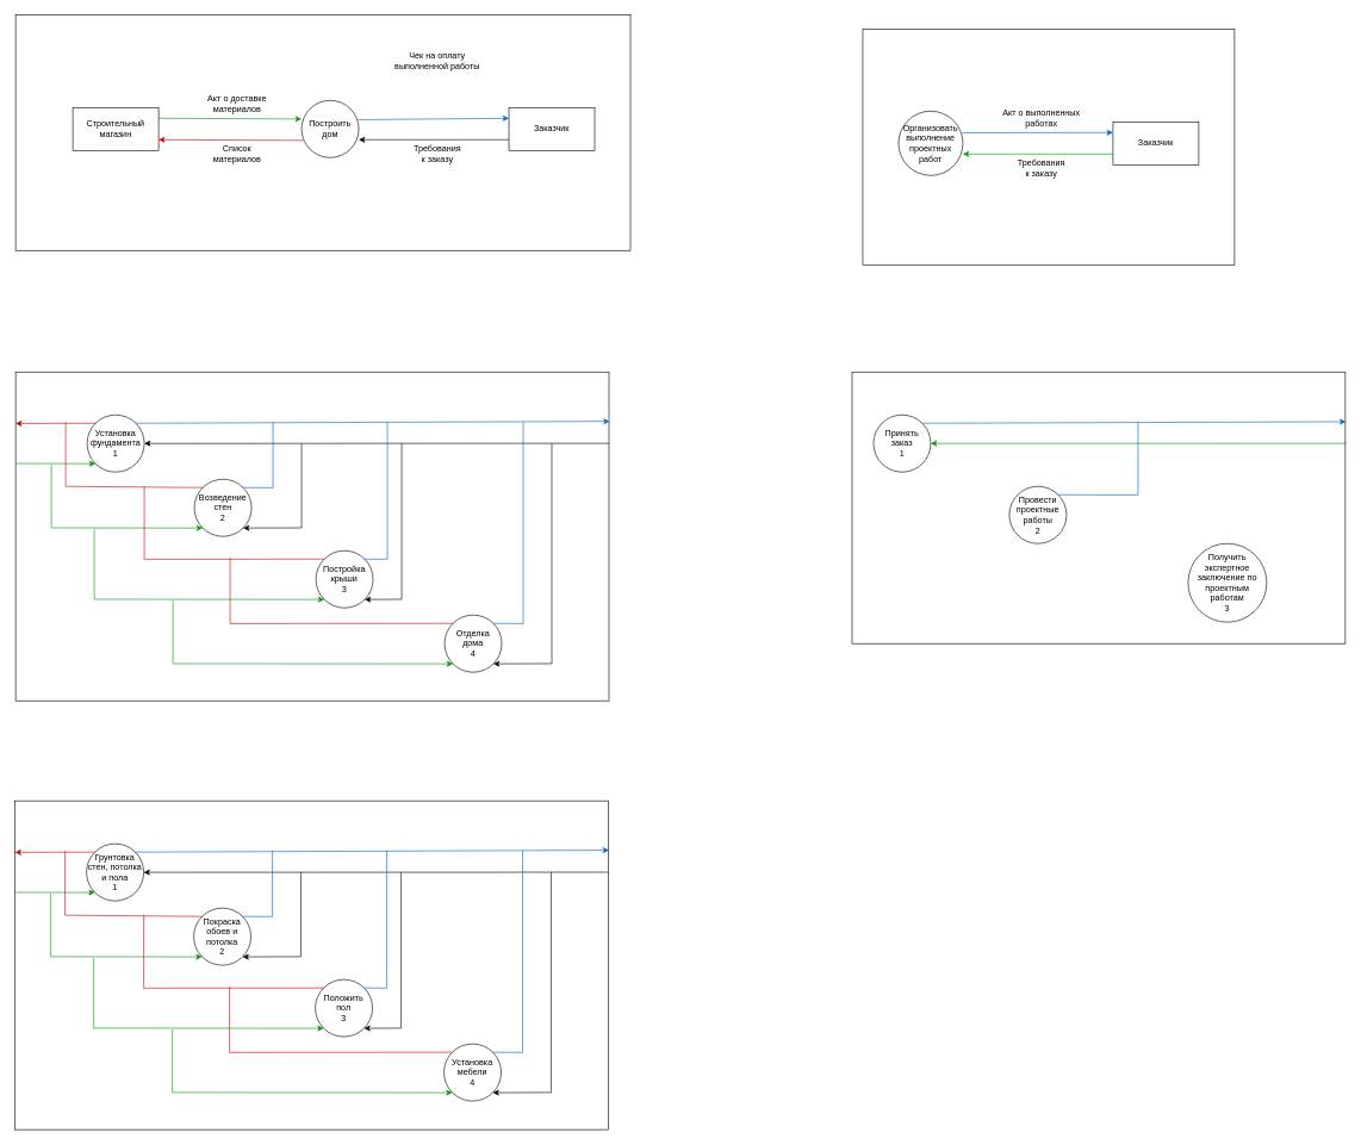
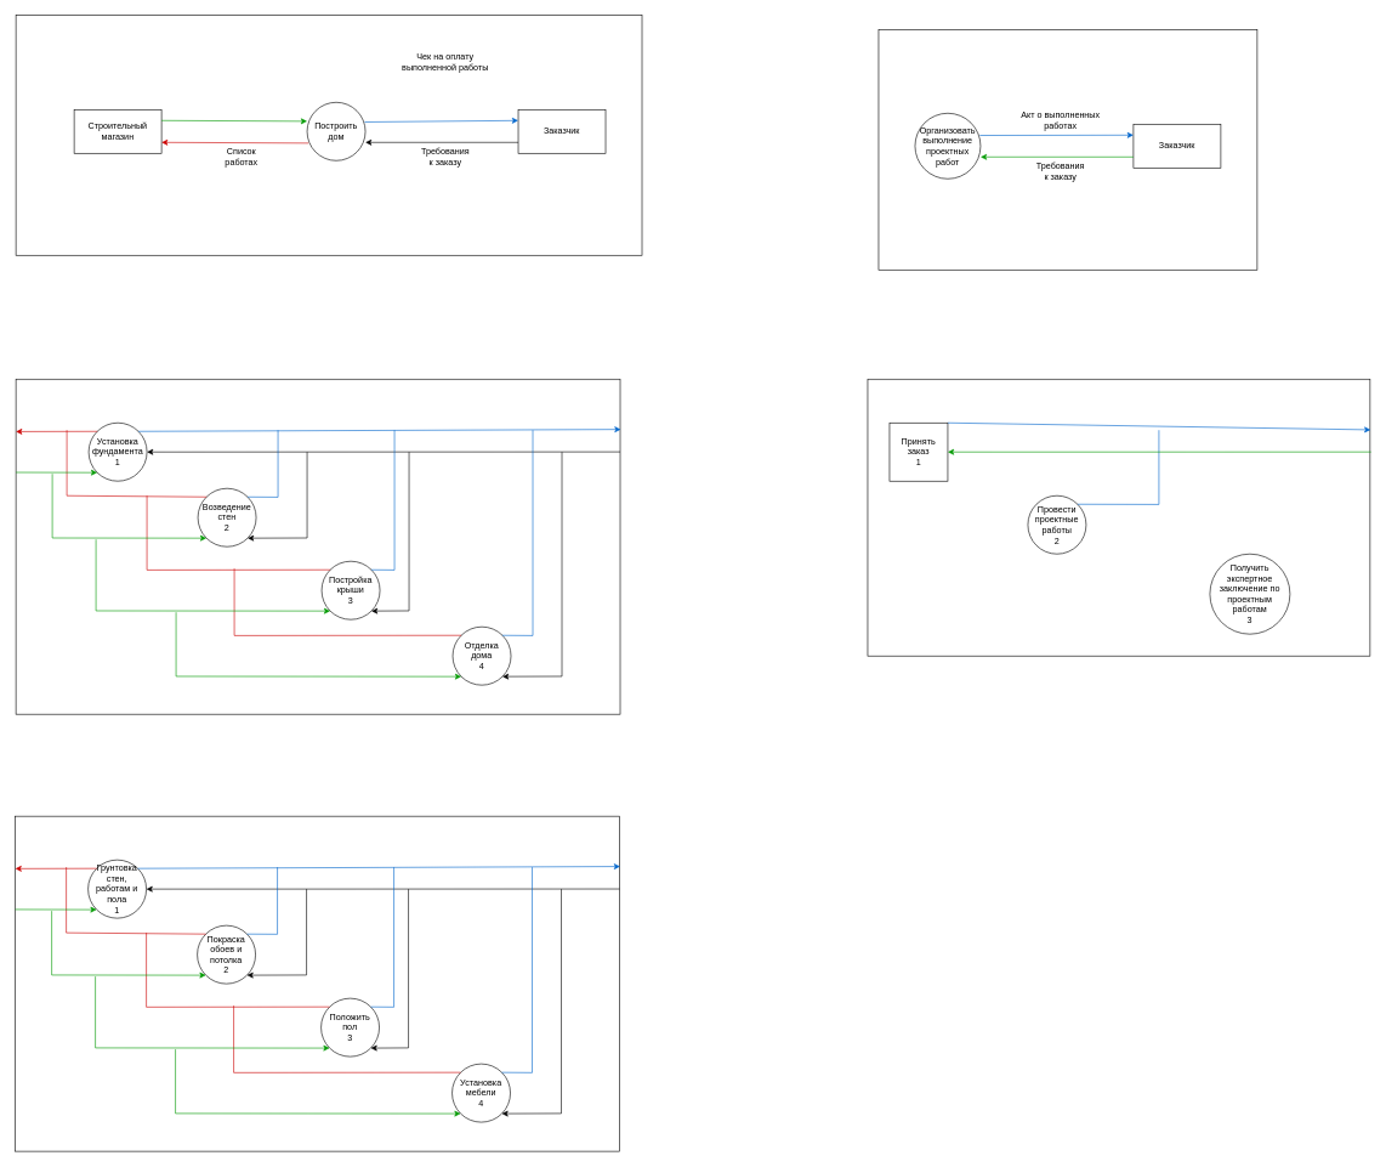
  <mxCell id="0" />
  <mxCell id="1" parent="0" />
  <mxCell id="2" value="" style="rounded=0;whiteSpace=wrap;html=1;" vertex="1" parent="1"><mxGeometry x="21" y="20" width="860" height="330" as="geometry" /></mxCell>
  <mxCell id="3" value="Построить дом" style="ellipse;whiteSpace=wrap;html=1;aspect=fixed;" vertex="1" parent="1"><mxGeometry x="421" y="140" width="80" height="80" as="geometry" /></mxCell>
  <mxCell id="4" value="Заказчик" style="rounded=0;whiteSpace=wrap;html=1;" vertex="1" parent="1"><mxGeometry x="711" y="150" width="120" height="60" as="geometry" /></mxCell>
  <mxCell id="5" value="Строительный магазин" style="rounded=0;whiteSpace=wrap;html=1;" vertex="1" parent="1"><mxGeometry x="101" y="150" width="120" height="60" as="geometry" /></mxCell>
  <mxCell id="6" value="" style="endArrow=classic;html=1;rounded=0;exitX=1;exitY=0.25;exitDx=0;exitDy=0;entryX=0;entryY=0.325;entryDx=0;entryDy=0;entryPerimeter=0;strokeColor=#009900;" edge="1" parent="1" source="5" target="3"><mxGeometry width="50" height="50" relative="1" as="geometry"><mxPoint x="321" y="320" as="sourcePoint" /><mxPoint x="371" y="270" as="targetPoint" /></mxGeometry></mxCell>
  <mxCell id="7" value="" style="endArrow=classic;html=1;rounded=0;exitX=0.025;exitY=0.7;exitDx=0;exitDy=0;exitPerimeter=0;entryX=1;entryY=0.75;entryDx=0;entryDy=0;strokeColor=#CC0000;" edge="1" parent="1" source="3" target="5"><mxGeometry width="50" height="50" relative="1" as="geometry"><mxPoint x="341" y="260" as="sourcePoint" /><mxPoint x="391" y="210" as="targetPoint" /></mxGeometry></mxCell>
  <mxCell id="8" value="" style="endArrow=classic;html=1;rounded=0;exitX=0.988;exitY=0.338;exitDx=0;exitDy=0;exitPerimeter=0;entryX=0;entryY=0.25;entryDx=0;entryDy=0;strokeColor=#0066CC;" edge="1" parent="1" source="3" target="4"><mxGeometry width="50" height="50" relative="1" as="geometry"><mxPoint x="521" y="240" as="sourcePoint" /><mxPoint x="571" y="190" as="targetPoint" /></mxGeometry></mxCell>
  <mxCell id="9" value="" style="endArrow=classic;html=1;rounded=0;exitX=0;exitY=0.75;exitDx=0;exitDy=0;" edge="1" parent="1" source="4"><mxGeometry width="50" height="50" relative="1" as="geometry"><mxPoint x="551" y="270" as="sourcePoint" /><mxPoint x="501" y="195" as="targetPoint" /></mxGeometry></mxCell>
  <mxCell id="10" value="Требования к заказу" style="text;html=1;strokeColor=none;fillColor=none;align=center;verticalAlign=middle;whiteSpace=wrap;rounded=0;" vertex="1" parent="1"><mxGeometry x="581" y="200" width="60" height="30" as="geometry" /></mxCell>
- <mxCell id="11" value="Акт о доставке материалов" style="text;html=1;strokeColor=none;fillColor=none;align=center;verticalAlign=middle;whiteSpace=wrap;rounded=0;" vertex="1" parent="1"><mxGeometry x="271" y="130" width="120" height="30" as="geometry" /></mxCell>
- <mxCell id="12" value="Список материалов" style="text;html=1;strokeColor=none;fillColor=none;align=center;verticalAlign=middle;whiteSpace=wrap;rounded=0;" vertex="1" parent="1"><mxGeometry x="301" y="200" width="60" height="30" as="geometry" /></mxCell>
+ <mxCell id="12" value="Список работах" style="text;html=1;strokeColor=none;fillColor=none;align=center;verticalAlign=middle;whiteSpace=wrap;rounded=0;" vertex="1" parent="1"><mxGeometry x="301" y="200" width="60" height="30" as="geometry" /></mxCell>
  <mxCell id="13" value="Чек на оплату выполненной работы" style="text;html=1;strokeColor=none;fillColor=none;align=center;verticalAlign=middle;whiteSpace=wrap;rounded=0;" vertex="1" parent="1"><mxGeometry x="541" y="70" width="140" height="30" as="geometry" /></mxCell>
  <mxCell id="14" value="" style="rounded=0;whiteSpace=wrap;html=1;" vertex="1" parent="1"><mxGeometry x="21" y="520" width="830" height="460" as="geometry" /></mxCell>
  <mxCell id="15" value="Установка фундамента&lt;br&gt;1" style="ellipse;whiteSpace=wrap;html=1;aspect=fixed;" vertex="1" parent="1"><mxGeometry x="121" y="580" width="80" height="80" as="geometry" /></mxCell>
  <mxCell id="16" value="Возведение стен&lt;br&gt;2" style="ellipse;whiteSpace=wrap;html=1;aspect=fixed;" vertex="1" parent="1"><mxGeometry x="271" y="670" width="80" height="80" as="geometry" /></mxCell>
  <mxCell id="17" value="Постройка крыши&lt;br&gt;3" style="ellipse;whiteSpace=wrap;html=1;aspect=fixed;" vertex="1" parent="1"><mxGeometry x="441" y="770" width="80" height="80" as="geometry" /></mxCell>
  <mxCell id="18" value="Отделка дома&lt;br&gt;4" style="ellipse;whiteSpace=wrap;html=1;aspect=fixed;" vertex="1" parent="1"><mxGeometry x="621" y="860" width="80" height="80" as="geometry" /></mxCell>
  <mxCell id="19" value="" style="endArrow=classic;html=1;rounded=0;exitX=1;exitY=0.217;exitDx=0;exitDy=0;exitPerimeter=0;entryX=1;entryY=0.5;entryDx=0;entryDy=0;" edge="1" parent="1" source="14" target="15"><mxGeometry width="50" height="50" relative="1" as="geometry"><mxPoint x="411" y="710" as="sourcePoint" /><mxPoint x="461" y="660" as="targetPoint" /></mxGeometry></mxCell>
  <mxCell id="20" value="" style="endArrow=classic;html=1;rounded=0;entryX=1;entryY=1;entryDx=0;entryDy=0;" edge="1" parent="1" target="16"><mxGeometry width="50" height="50" relative="1" as="geometry"><mxPoint x="421" y="620" as="sourcePoint" /><mxPoint x="461" y="660" as="targetPoint" /><Array as="points"><mxPoint x="421" y="738" /></Array></mxGeometry></mxCell>
  <mxCell id="21" value="" style="endArrow=classic;html=1;rounded=0;entryX=1;entryY=1;entryDx=0;entryDy=0;" edge="1" parent="1" target="17"><mxGeometry width="50" height="50" relative="1" as="geometry"><mxPoint x="561" y="620" as="sourcePoint" /><mxPoint x="591" y="640" as="targetPoint" /><Array as="points"><mxPoint x="561" y="838" /></Array></mxGeometry></mxCell>
  <mxCell id="22" value="" style="endArrow=classic;html=1;rounded=0;entryX=1;entryY=1;entryDx=0;entryDy=0;" edge="1" parent="1" target="18"><mxGeometry width="50" height="50" relative="1" as="geometry"><mxPoint x="771" y="620" as="sourcePoint" /><mxPoint x="801" y="720" as="targetPoint" /><Array as="points"><mxPoint x="771" y="928" /></Array></mxGeometry></mxCell>
  <mxCell id="23" value="" style="endArrow=classic;html=1;rounded=0;exitX=1;exitY=0;exitDx=0;exitDy=0;entryX=1.001;entryY=0.15;entryDx=0;entryDy=0;entryPerimeter=0;strokeColor=#0066CC;" edge="1" parent="1" source="15" target="14"><mxGeometry width="50" height="50" relative="1" as="geometry"><mxPoint x="241" y="610" as="sourcePoint" /><mxPoint x="291" y="560" as="targetPoint" /></mxGeometry></mxCell>
  <mxCell id="24" value="" style="endArrow=none;html=1;rounded=0;exitX=1;exitY=0;exitDx=0;exitDy=0;strokeColor=#0066CC;" edge="1" parent="1" source="16"><mxGeometry width="50" height="50" relative="1" as="geometry"><mxPoint x="361" y="720" as="sourcePoint" /><mxPoint x="381" y="590" as="targetPoint" /><Array as="points"><mxPoint x="381" y="682" /></Array></mxGeometry></mxCell>
  <mxCell id="25" value="" style="endArrow=none;html=1;rounded=0;strokeColor=#0066CC;exitX=1;exitY=0;exitDx=0;exitDy=0;" edge="1" parent="1" source="17"><mxGeometry width="50" height="50" relative="1" as="geometry"><mxPoint x="491" y="780" as="sourcePoint" /><mxPoint x="541" y="590" as="targetPoint" /><Array as="points"><mxPoint x="541" y="782" /></Array></mxGeometry></mxCell>
  <mxCell id="26" value="" style="endArrow=none;html=1;rounded=0;strokeColor=#0066CC;exitX=1;exitY=0;exitDx=0;exitDy=0;" edge="1" parent="1" source="18"><mxGeometry width="50" height="50" relative="1" as="geometry"><mxPoint x="681" y="840" as="sourcePoint" /><mxPoint x="731" y="590" as="targetPoint" /><Array as="points"><mxPoint x="731" y="872" /></Array></mxGeometry></mxCell>
  <mxCell id="27" value="" style="endArrow=classic;html=1;rounded=0;strokeColor=#CC0000;exitX=0;exitY=0;exitDx=0;exitDy=0;" edge="1" parent="1" source="15"><mxGeometry width="50" height="50" relative="1" as="geometry"><mxPoint x="91" y="730" as="sourcePoint" /><mxPoint x="21" y="592" as="targetPoint" /></mxGeometry></mxCell>
  <mxCell id="28" value="" style="endArrow=none;html=1;rounded=0;strokeColor=#CC0000;entryX=0;entryY=0;entryDx=0;entryDy=0;" edge="1" parent="1" target="16"><mxGeometry width="50" height="50" relative="1" as="geometry"><mxPoint x="91" y="590" as="sourcePoint" /><mxPoint x="251" y="710" as="targetPoint" /><Array as="points"><mxPoint x="91" y="680" /></Array></mxGeometry></mxCell>
  <mxCell id="29" value="" style="endArrow=none;html=1;rounded=0;strokeColor=#CC0000;entryX=0;entryY=0;entryDx=0;entryDy=0;" edge="1" parent="1" target="17"><mxGeometry width="50" height="50" relative="1" as="geometry"><mxPoint x="201" y="680" as="sourcePoint" /><mxPoint x="431" y="780" as="targetPoint" /><Array as="points"><mxPoint x="201" y="782" /></Array></mxGeometry></mxCell>
  <mxCell id="30" value="" style="endArrow=none;html=1;rounded=0;strokeColor=#CC0000;entryX=0;entryY=0;entryDx=0;entryDy=0;" edge="1" parent="1" target="18"><mxGeometry width="50" height="50" relative="1" as="geometry"><mxPoint x="321" y="780" as="sourcePoint" /><mxPoint x="561" y="880" as="targetPoint" /><Array as="points"><mxPoint x="321" y="872" /></Array></mxGeometry></mxCell>
  <mxCell id="31" value="" style="endArrow=classic;html=1;rounded=0;strokeColor=#009900;entryX=0;entryY=1;entryDx=0;entryDy=0;" edge="1" parent="1" target="15"><mxGeometry width="50" height="50" relative="1" as="geometry"><mxPoint x="21" y="648" as="sourcePoint" /><mxPoint x="81" y="620" as="targetPoint" /></mxGeometry></mxCell>
  <mxCell id="32" value="" style="endArrow=classic;html=1;rounded=0;strokeColor=#009900;entryX=0;entryY=1;entryDx=0;entryDy=0;" edge="1" parent="1" target="16"><mxGeometry width="50" height="50" relative="1" as="geometry"><mxPoint x="71" y="650" as="sourcePoint" /><mxPoint x="151" y="740" as="targetPoint" /><Array as="points"><mxPoint x="71" y="738" /></Array></mxGeometry></mxCell>
  <mxCell id="33" value="" style="endArrow=classic;html=1;rounded=0;strokeColor=#009900;entryX=0;entryY=1;entryDx=0;entryDy=0;" edge="1" parent="1" target="17"><mxGeometry width="50" height="50" relative="1" as="geometry"><mxPoint x="131" y="740" as="sourcePoint" /><mxPoint x="241" y="830" as="targetPoint" /><Array as="points"><mxPoint x="131" y="838" /></Array></mxGeometry></mxCell>
  <mxCell id="34" value="" style="endArrow=classic;html=1;rounded=0;strokeColor=#009900;entryX=0;entryY=1;entryDx=0;entryDy=0;" edge="1" parent="1" target="18"><mxGeometry width="50" height="50" relative="1" as="geometry"><mxPoint x="241" y="840" as="sourcePoint" /><mxPoint x="471" y="910" as="targetPoint" /><Array as="points"><mxPoint x="241" y="928" /></Array></mxGeometry></mxCell>
  <mxCell id="35" value="" style="rounded=0;whiteSpace=wrap;html=1;" vertex="1" parent="1"><mxGeometry x="20.17" y="1120" width="830" height="460" as="geometry" /></mxCell>
- <mxCell id="36" value="Грунтовка стен, потолка и пола&lt;br&gt;1" style="ellipse;whiteSpace=wrap;html=1;aspect=fixed;" vertex="1" parent="1"><mxGeometry x="120.17" y="1180" width="80" height="80" as="geometry" /></mxCell>
+ <mxCell id="36" value="Грунтовка стен, работам и пола&lt;br&gt;1" style="ellipse;whiteSpace=wrap;html=1;aspect=fixed;" vertex="1" parent="1"><mxGeometry x="120.17" y="1180" width="80" height="80" as="geometry" /></mxCell>
  <mxCell id="37" value="Покраска обоев и потолка&lt;br&gt;2" style="ellipse;whiteSpace=wrap;html=1;aspect=fixed;" vertex="1" parent="1"><mxGeometry x="270.17" y="1270" width="80" height="80" as="geometry" /></mxCell>
  <mxCell id="38" value="Положить пол&lt;br&gt;3" style="ellipse;whiteSpace=wrap;html=1;aspect=fixed;" vertex="1" parent="1"><mxGeometry x="440.17" y="1370" width="80" height="80" as="geometry" /></mxCell>
  <mxCell id="39" value="Установка мебели&lt;br&gt;4" style="ellipse;whiteSpace=wrap;html=1;aspect=fixed;" vertex="1" parent="1"><mxGeometry x="620.17" y="1460" width="80" height="80" as="geometry" /></mxCell>
  <mxCell id="40" value="" style="endArrow=classic;html=1;rounded=0;exitX=1;exitY=0.217;exitDx=0;exitDy=0;exitPerimeter=0;entryX=1;entryY=0.5;entryDx=0;entryDy=0;" edge="1" parent="1" source="35" target="36"><mxGeometry width="50" height="50" relative="1" as="geometry"><mxPoint x="410.17" y="1310" as="sourcePoint" /><mxPoint x="460.17" y="1260" as="targetPoint" /></mxGeometry></mxCell>
  <mxCell id="41" value="" style="endArrow=classic;html=1;rounded=0;entryX=1;entryY=1;entryDx=0;entryDy=0;" edge="1" parent="1" target="37"><mxGeometry width="50" height="50" relative="1" as="geometry"><mxPoint x="420.17" y="1220" as="sourcePoint" /><mxPoint x="460.17" y="1260" as="targetPoint" /><Array as="points"><mxPoint x="420.17" y="1338" /></Array></mxGeometry></mxCell>
  <mxCell id="42" value="" style="endArrow=classic;html=1;rounded=0;entryX=1;entryY=1;entryDx=0;entryDy=0;" edge="1" parent="1" target="38"><mxGeometry width="50" height="50" relative="1" as="geometry"><mxPoint x="560.17" y="1220" as="sourcePoint" /><mxPoint x="590.17" y="1240" as="targetPoint" /><Array as="points"><mxPoint x="560.17" y="1438" /></Array></mxGeometry></mxCell>
  <mxCell id="43" value="" style="endArrow=classic;html=1;rounded=0;entryX=1;entryY=1;entryDx=0;entryDy=0;" edge="1" parent="1" target="39"><mxGeometry width="50" height="50" relative="1" as="geometry"><mxPoint x="770.17" y="1220" as="sourcePoint" /><mxPoint x="800.17" y="1320" as="targetPoint" /><Array as="points"><mxPoint x="770.17" y="1528" /></Array></mxGeometry></mxCell>
  <mxCell id="44" value="" style="endArrow=classic;html=1;rounded=0;exitX=1;exitY=0;exitDx=0;exitDy=0;entryX=1.001;entryY=0.15;entryDx=0;entryDy=0;entryPerimeter=0;strokeColor=#0066CC;" edge="1" parent="1" source="36" target="35"><mxGeometry width="50" height="50" relative="1" as="geometry"><mxPoint x="240.17" y="1210" as="sourcePoint" /><mxPoint x="290.17" y="1160" as="targetPoint" /></mxGeometry></mxCell>
  <mxCell id="45" value="" style="endArrow=none;html=1;rounded=0;exitX=1;exitY=0;exitDx=0;exitDy=0;strokeColor=#0066CC;" edge="1" parent="1" source="37"><mxGeometry width="50" height="50" relative="1" as="geometry"><mxPoint x="360.17" y="1320" as="sourcePoint" /><mxPoint x="380.17" y="1190" as="targetPoint" /><Array as="points"><mxPoint x="380.17" y="1282" /></Array></mxGeometry></mxCell>
  <mxCell id="46" value="" style="endArrow=none;html=1;rounded=0;strokeColor=#0066CC;exitX=1;exitY=0;exitDx=0;exitDy=0;" edge="1" parent="1" source="38"><mxGeometry width="50" height="50" relative="1" as="geometry"><mxPoint x="490.17" y="1380" as="sourcePoint" /><mxPoint x="540.17" y="1190" as="targetPoint" /><Array as="points"><mxPoint x="540.17" y="1382" /></Array></mxGeometry></mxCell>
  <mxCell id="47" value="" style="endArrow=none;html=1;rounded=0;strokeColor=#0066CC;exitX=1;exitY=0;exitDx=0;exitDy=0;" edge="1" parent="1" source="39"><mxGeometry width="50" height="50" relative="1" as="geometry"><mxPoint x="680.17" y="1440" as="sourcePoint" /><mxPoint x="730.17" y="1190" as="targetPoint" /><Array as="points"><mxPoint x="730.17" y="1472" /></Array></mxGeometry></mxCell>
  <mxCell id="48" value="" style="endArrow=classic;html=1;rounded=0;strokeColor=#CC0000;exitX=0;exitY=0;exitDx=0;exitDy=0;" edge="1" parent="1" source="36"><mxGeometry width="50" height="50" relative="1" as="geometry"><mxPoint x="90.17" y="1330" as="sourcePoint" /><mxPoint x="20.17" y="1192" as="targetPoint" /></mxGeometry></mxCell>
  <mxCell id="49" value="" style="endArrow=none;html=1;rounded=0;strokeColor=#CC0000;entryX=0;entryY=0;entryDx=0;entryDy=0;" edge="1" parent="1" target="37"><mxGeometry width="50" height="50" relative="1" as="geometry"><mxPoint x="90.17" y="1190" as="sourcePoint" /><mxPoint x="250.17" y="1310" as="targetPoint" /><Array as="points"><mxPoint x="90.17" y="1280" /></Array></mxGeometry></mxCell>
  <mxCell id="50" value="" style="endArrow=none;html=1;rounded=0;strokeColor=#CC0000;entryX=0;entryY=0;entryDx=0;entryDy=0;" edge="1" parent="1" target="38"><mxGeometry width="50" height="50" relative="1" as="geometry"><mxPoint x="200.17" y="1280" as="sourcePoint" /><mxPoint x="430.17" y="1380" as="targetPoint" /><Array as="points"><mxPoint x="200.17" y="1382" /></Array></mxGeometry></mxCell>
  <mxCell id="51" value="" style="endArrow=none;html=1;rounded=0;strokeColor=#CC0000;entryX=0;entryY=0;entryDx=0;entryDy=0;" edge="1" parent="1" target="39"><mxGeometry width="50" height="50" relative="1" as="geometry"><mxPoint x="320.17" y="1380" as="sourcePoint" /><mxPoint x="560.17" y="1480" as="targetPoint" /><Array as="points"><mxPoint x="320.17" y="1472" /></Array></mxGeometry></mxCell>
  <mxCell id="52" value="" style="endArrow=classic;html=1;rounded=0;strokeColor=#009900;entryX=0;entryY=1;entryDx=0;entryDy=0;" edge="1" parent="1" target="36"><mxGeometry width="50" height="50" relative="1" as="geometry"><mxPoint x="20.17" y="1248" as="sourcePoint" /><mxPoint x="80.17" y="1220" as="targetPoint" /></mxGeometry></mxCell>
  <mxCell id="53" value="" style="endArrow=classic;html=1;rounded=0;strokeColor=#009900;entryX=0;entryY=1;entryDx=0;entryDy=0;" edge="1" parent="1" target="37"><mxGeometry width="50" height="50" relative="1" as="geometry"><mxPoint x="70.17" y="1250" as="sourcePoint" /><mxPoint x="150.17" y="1340" as="targetPoint" /><Array as="points"><mxPoint x="70.17" y="1338" /></Array></mxGeometry></mxCell>
  <mxCell id="54" value="" style="endArrow=classic;html=1;rounded=0;strokeColor=#009900;entryX=0;entryY=1;entryDx=0;entryDy=0;" edge="1" parent="1" target="38"><mxGeometry width="50" height="50" relative="1" as="geometry"><mxPoint x="130.17" y="1340" as="sourcePoint" /><mxPoint x="240.17" y="1430" as="targetPoint" /><Array as="points"><mxPoint x="130.17" y="1438" /></Array></mxGeometry></mxCell>
  <mxCell id="55" value="" style="endArrow=classic;html=1;rounded=0;strokeColor=#009900;entryX=0;entryY=1;entryDx=0;entryDy=0;" edge="1" parent="1" target="39"><mxGeometry width="50" height="50" relative="1" as="geometry"><mxPoint x="240.17" y="1440" as="sourcePoint" /><mxPoint x="470.17" y="1510" as="targetPoint" /><Array as="points"><mxPoint x="240.17" y="1528" /></Array></mxGeometry></mxCell>
  <mxCell id="56" value="" style="rounded=0;whiteSpace=wrap;html=1;" vertex="1" parent="1"><mxGeometry x="1206" y="40" width="520" height="330" as="geometry" /></mxCell>
  <mxCell id="57" value="Организовать выполнение проектных работ" style="ellipse;whiteSpace=wrap;html=1;aspect=fixed;" vertex="1" parent="1"><mxGeometry x="1256" y="155" width="90" height="90" as="geometry" /></mxCell>
  <mxCell id="58" value="Заказчик" style="rounded=0;whiteSpace=wrap;html=1;" vertex="1" parent="1"><mxGeometry x="1556" y="170" width="120" height="60" as="geometry" /></mxCell>
  <mxCell id="59" value="" style="endArrow=classic;html=1;rounded=0;exitX=0.988;exitY=0.338;exitDx=0;exitDy=0;exitPerimeter=0;entryX=0;entryY=0.25;entryDx=0;entryDy=0;strokeColor=#0066CC;" edge="1" parent="1" source="57" target="58"><mxGeometry width="50" height="50" relative="1" as="geometry"><mxPoint x="1366" y="260" as="sourcePoint" /><mxPoint x="1416" y="210" as="targetPoint" /></mxGeometry></mxCell>
  <mxCell id="60" value="" style="endArrow=classic;html=1;rounded=0;exitX=0;exitY=0.75;exitDx=0;exitDy=0;strokeColor=#009900;" edge="1" parent="1" source="58"><mxGeometry width="50" height="50" relative="1" as="geometry"><mxPoint x="1396" y="290" as="sourcePoint" /><mxPoint x="1346" y="215" as="targetPoint" /></mxGeometry></mxCell>
  <mxCell id="61" value="Требования к заказу" style="text;html=1;strokeColor=none;fillColor=none;align=center;verticalAlign=middle;whiteSpace=wrap;rounded=0;" vertex="1" parent="1"><mxGeometry x="1426" y="220" width="60" height="30" as="geometry" /></mxCell>
  <mxCell id="62" value="Акт о выполненных работах" style="text;html=1;strokeColor=none;fillColor=none;align=center;verticalAlign=middle;whiteSpace=wrap;rounded=0;" vertex="1" parent="1"><mxGeometry x="1386" y="150" width="140" height="30" as="geometry" /></mxCell>
  <mxCell id="63" value="" style="rounded=0;whiteSpace=wrap;html=1;" vertex="1" parent="1"><mxGeometry x="1191" y="520" width="690" height="380" as="geometry" /></mxCell>
- <mxCell id="64" value="Принять заказ&lt;br&gt;1" style="ellipse;whiteSpace=wrap;html=1;aspect=fixed;" vertex="1" parent="1"><mxGeometry x="1221" y="580" width="80" height="80" as="geometry" /></mxCell>
+ <mxCell id="64" value="Принять заказ&lt;br&gt;1" style="whiteSpace=wrap;html=1;aspect=fixed;rounded=0;" vertex="1" parent="1"><mxGeometry x="1221" y="580" width="80" height="80" as="geometry" /></mxCell>
  <mxCell id="65" value="Провести проектные работы&lt;br&gt;2" style="ellipse;whiteSpace=wrap;html=1;aspect=fixed;" vertex="1" parent="1"><mxGeometry x="1411" y="680" width="80" height="80" as="geometry" /></mxCell>
  <mxCell id="66" value="Получить экспертное заключение по проектным работам&lt;br&gt;3" style="ellipse;whiteSpace=wrap;html=1;aspect=fixed;" vertex="1" parent="1"><mxGeometry x="1661" y="760" width="110" height="110" as="geometry" /></mxCell>
  <mxCell id="67" value="" style="endArrow=classic;html=1;rounded=0;strokeColor=#0066CC;exitX=1;exitY=0;exitDx=0;exitDy=0;entryX=1.001;entryY=0.183;entryDx=0;entryDy=0;entryPerimeter=0;" edge="1" parent="1" source="64" target="63"><mxGeometry width="50" height="50" relative="1" as="geometry"><mxPoint x="1341" y="640" as="sourcePoint" /><mxPoint x="1391" y="590" as="targetPoint" /></mxGeometry></mxCell>
  <mxCell id="68" value="" style="endArrow=none;html=1;rounded=0;strokeColor=#0066CC;exitX=1;exitY=0;exitDx=0;exitDy=0;" edge="1" parent="1" source="65"><mxGeometry width="50" height="50" relative="1" as="geometry"><mxPoint x="1591" y="640" as="sourcePoint" /><mxPoint x="1591" y="590" as="targetPoint" /><Array as="points"><mxPoint x="1591" y="692" /></Array></mxGeometry></mxCell>
  <mxCell id="69" value="" style="endArrow=classic;html=1;rounded=0;strokeColor=#009900;exitX=1.002;exitY=0.263;exitDx=0;exitDy=0;entryX=1;entryY=0.5;entryDx=0;entryDy=0;exitPerimeter=0;" edge="1" parent="1" source="63" target="64"><mxGeometry width="50" height="50" relative="1" as="geometry"><mxPoint x="1741" y="670" as="sourcePoint" /><mxPoint x="1791" y="620" as="targetPoint" /></mxGeometry></mxCell>
